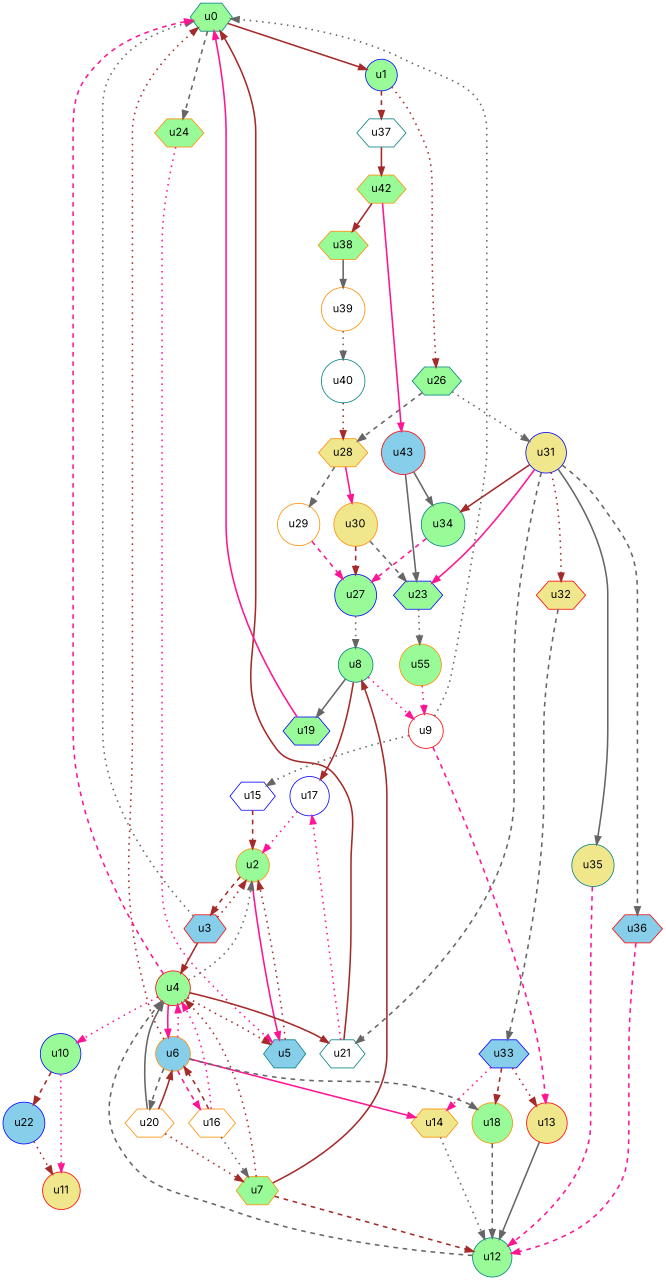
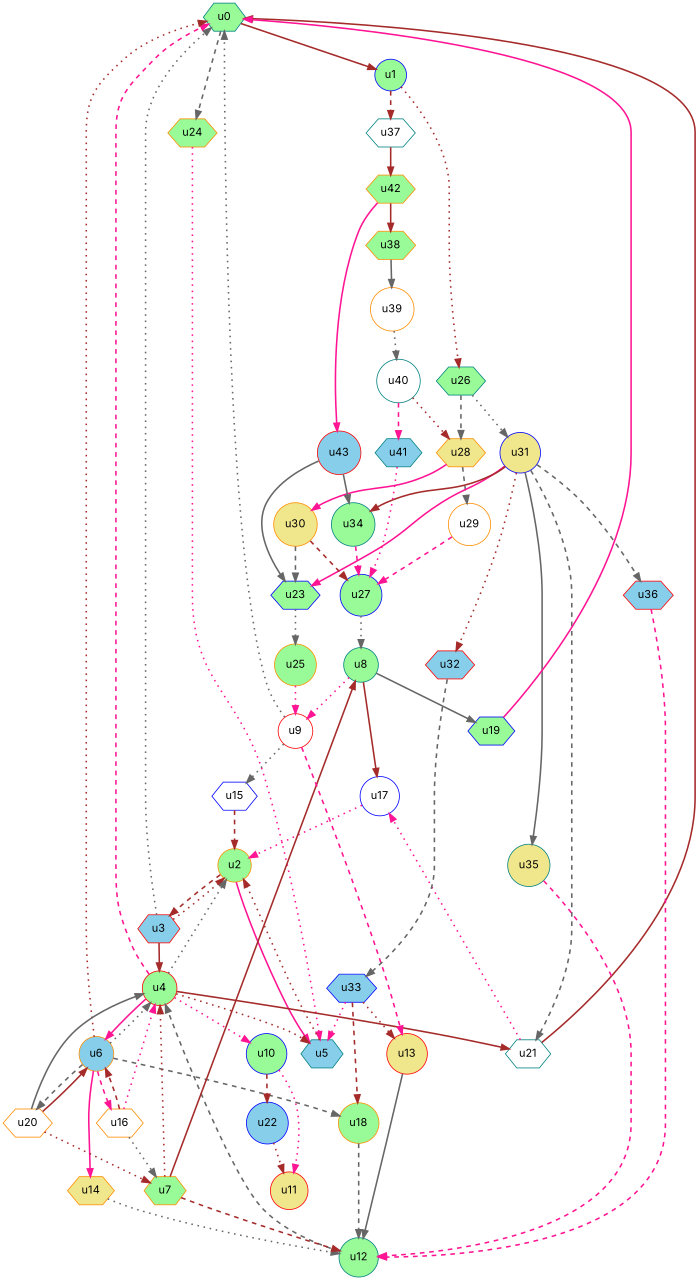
  digraph {
    fontname=Inter
    node [color=darkorange fillcolor=palegreen fontname=Inter penwidth=1 shape=circle style=filled]
    edge [color=brown fontname=Inter penwidth=2 style=dotted]
    u0 [color=teal shape=hexagon]
    u1 [color=blue]
    u24 [shape=hexagon]
    u26 [color=teal shape=hexagon]
    u37 [color=teal fillcolor=white shape=hexagon]
    u5 [color=teal fillcolor=skyblue shape=hexagon]
    u28 [fillcolor=khaki shape=hexagon]
    u31 [color=blue fillcolor=khaki]
    u42 [shape=hexagon]
    u3 [color=red fillcolor=skyblue shape=hexagon]
    u2
    u4 [color=red]
    u6 [fillcolor=skyblue]
    u10 [color=blue]
    u21 [color=teal fillcolor=white shape=hexagon]
    u14 [fillcolor=khaki shape=hexagon]
    u16 [fillcolor=white shape=hexagon]
    u18
    u20 [fillcolor=white shape=hexagon]
    u22 [color=blue fillcolor=skyblue]
    u11 [color=red fillcolor=khaki]
    u17 [color=blue fillcolor=white]
    u12 [color=teal]
    u7 [shape=hexagon]
    u8 [color=teal]
    u9 [color=red fillcolor=white]
    u19 [color=blue shape=hexagon]
    u13 [color=red fillcolor=khaki]
    u15 [color=blue fillcolor=white shape=hexagon]
    u23 [color=blue shape=hexagon]
-   u25 [label=u55]
+   u25
    u29 [fillcolor=white]
    u30 [fillcolor=khaki]
-   u32 [color=red fillcolor=khaki shape=hexagon]
+   u32 [color=red fillcolor=skyblue shape=hexagon]
    u34 [color=teal]
    u35 [color=teal fillcolor=khaki]
    u36 [color=red fillcolor=skyblue shape=hexagon]
    u27 [color=blue]
    u33 [color=blue fillcolor=skyblue shape=hexagon]
    u38 [shape=hexagon]
    u43 [color=red fillcolor=skyblue]
    u39 [fillcolor=white]
    u40 [color=teal fillcolor=white]
+   u41 [color=teal fillcolor=skyblue shape=hexagon]
    u0 -> u1 [style=bold]
    u0 -> u24 [color=gray40 style=dashed]
    u1 -> u26
    u1 -> u37 [style=dashed]
    u24 -> u5 [color=deeppink]
    u26 -> u28 [color=gray40 style=dashed]
    u26 -> u31 [color=gray40]
    u37 -> u42 [style=bold]
    u5 -> u2
    u28 -> u29 [color=gray40 style=dashed]
    u28 -> u30 [color=deeppink style=bold]
    u31 -> u21 [color=gray40 style=dashed]
    u31 -> u23 [color=deeppink style=bold]
    u31 -> u32
    u31 -> u34 [style=bold]
    u31 -> u35 [color=gray40 style=bold]
    u31 -> u36 [color=gray40 style=dashed]
    u42 -> u38 [style=bold]
    u42 -> u43 [color=deeppink style=bold]
    u3 -> u0 [color=gray40]
    u3 -> u2
    u3 -> u4 [style=bold]
    u2 -> u5 [color=deeppink style=bold]
    u2 -> u3 [style=dashed]
    u4 -> u0 [color=deeppink style=dashed]
    u4 -> u5
    u4 -> u2 [color=gray40]
    u4 -> u6 [color=deeppink style=bold]
    u4 -> u10 [color=deeppink]
    u4 -> u21 [style=bold]
    u6 -> u0
-   u6 -> u4 [color=deeppink]
+   u6 -> u4 [color=gray40]
    u6 -> u14 [color=deeppink style=bold]
    u6 -> u16 [color=deeppink style=dashed]
    u6 -> u18 [color=gray40 style=dashed]
    u6 -> u20 [color=gray40 style=dashed]
    u10 -> u22 [style=dashed]
    u10 -> u11 [color=deeppink]
    u21 -> u0 [style=bold]
    u21 -> u17 [color=deeppink]
    u14 -> u12 [color=gray40]
    u16 -> u4 [color=deeppink]
    u16 -> u6 [style=dashed]
    u16 -> u7 [color=gray40]
    u18 -> u12 [color=gray40 style=dashed]
    u20 -> u4 [color=gray40 style=bold]
    u20 -> u6 [style=bold]
    u20 -> u7
    u22 -> u11
    u17 -> u2 [color=deeppink]
    u12 -> u4 [color=gray40 style=dashed]
    u7 -> u4
    u7 -> u12 [style=dashed]
    u7 -> u8 [style=bold]
    u8 -> u17 [style=bold]
    u8 -> u9 [color=deeppink]
    u8 -> u19 [color=gray40 style=bold]
    u9 -> u0 [color=gray40]
    u9 -> u13 [color=deeppink style=dashed]
    u9 -> u15 [color=gray40]
    u19 -> u0 [color=deeppink style=bold]
    u13 -> u12 [color=gray40 style=bold]
    u15 -> u2 [style=dashed]
    u23 -> u25 [color=gray40]
    u25 -> u9 [color=deeppink]
    u29 -> u27 [color=deeppink style=dashed]
    u30 -> u23 [color=gray40 style=dashed]
    u30 -> u27 [style=dashed]
    u32 -> u33 [color=gray40 style=dashed]
    u34 -> u27 [color=deeppink style=dashed]
    u35 -> u12 [color=deeppink style=dashed]
    u36 -> u12 [color=deeppink style=dashed]
    u27 -> u8 [color=gray40]
-   u33 -> u14 [color=deeppink]
+   u33 -> u5 [color=deeppink]
    u33 -> u18 [style=dashed]
    u33 -> u13
    u38 -> u39 [color=gray40 style=bold]
    u43 -> u23 [color=gray40 style=bold]
    u43 -> u34 [color=gray40 style=bold]
    u39 -> u40 [color=gray40]
    u40 -> u28
+   u40 -> u41 [color=deeppink style=dashed]
+   u41 -> u27 [color=deeppink]
  }
